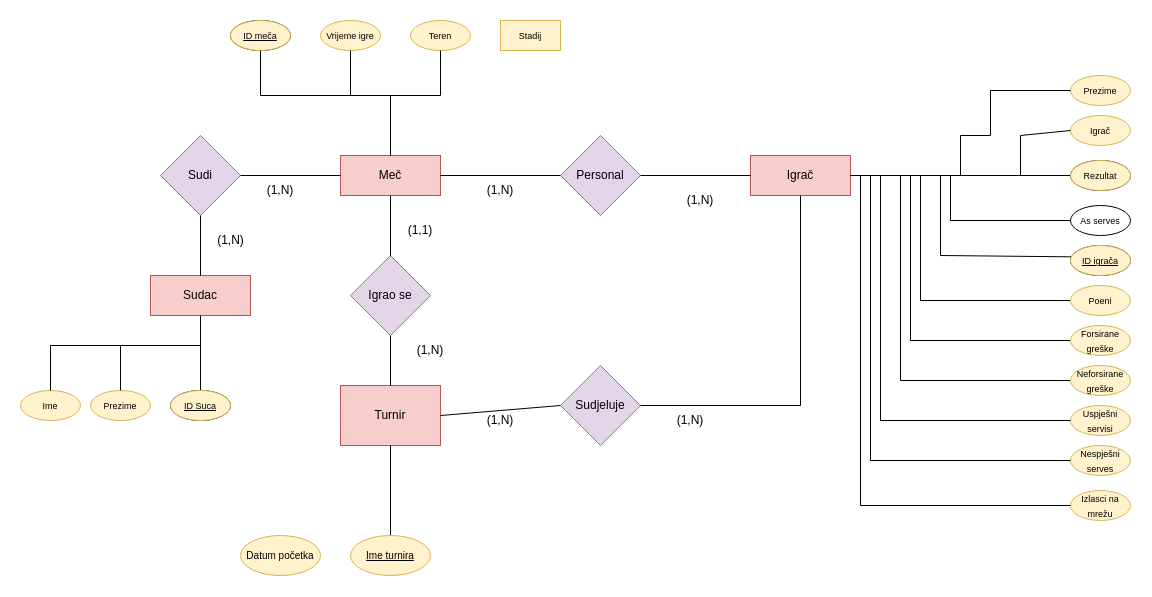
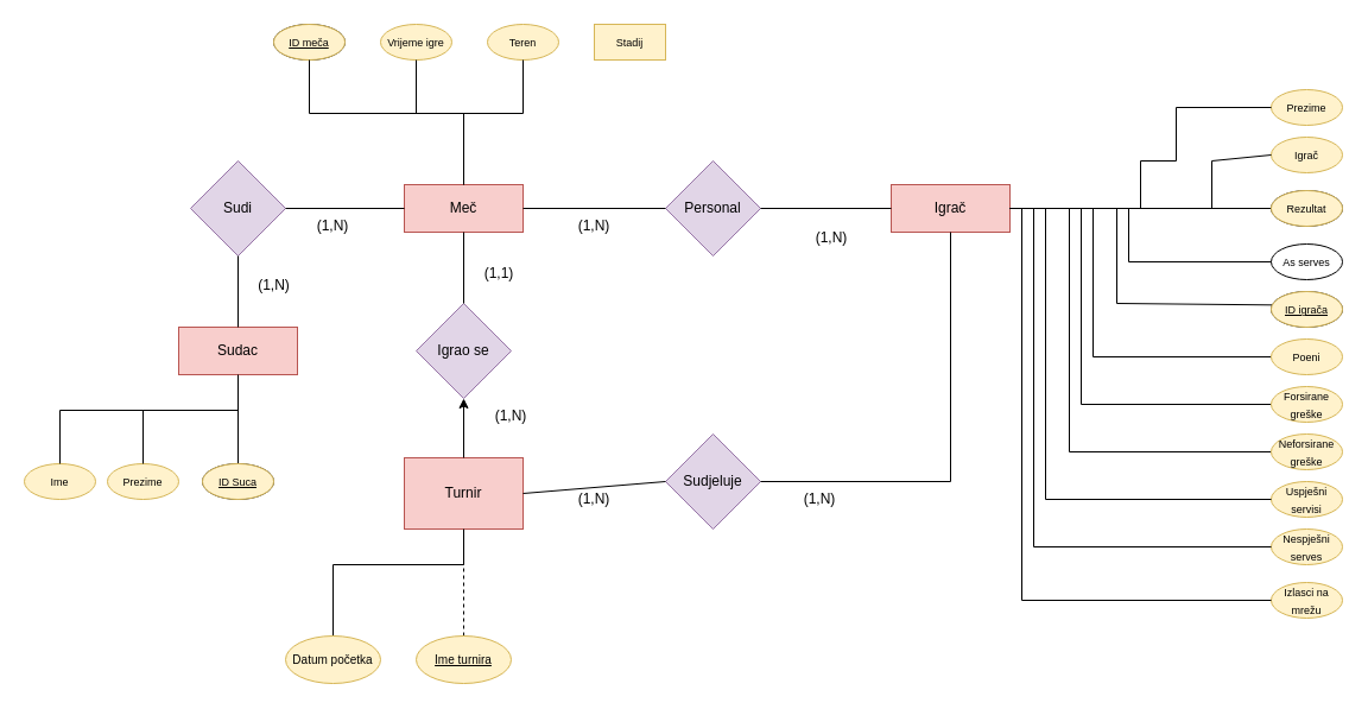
  <mxCell id="0" />
  <mxCell id="1" parent="0" />
  <mxCell id="2" value="Igrao se" style="rhombus;whiteSpace=wrap;html=1;fillColor=#e1d5e7;strokeColor=#9673a6;" vertex="1" parent="1"><mxGeometry x="350" y="255" width="80" height="80" as="geometry" /></mxCell>
  <mxCell id="3" value="Turnir" style="rounded=0;whiteSpace=wrap;html=1;fillColor=#f8cecc;strokeColor=#b85450;" vertex="1" parent="1"><mxGeometry x="340" y="385" width="100" height="60" as="geometry" /></mxCell>
- <mxCell id="4" value="" style="endArrow=none;html=1;rounded=0;exitX=0.5;exitY=0;exitDx=0;exitDy=0;entryX=0.5;entryY=1;entryDx=0;entryDy=0;" edge="1" parent="1" source="3" target="2"><mxGeometry width="50" height="50" relative="1" as="geometry"><mxPoint x="340" y="315" as="sourcePoint" /><mxPoint x="390" y="265" as="targetPoint" /></mxGeometry></mxCell>
+ <mxCell id="4" value="" style="endArrow=classic;html=1;rounded=0;exitX=0.5;exitY=0;exitDx=0;exitDy=0;entryX=0.5;entryY=1;entryDx=0;entryDy=0;" edge="1" parent="1" source="3" target="2"><mxGeometry width="50" height="50" relative="1" as="geometry"><mxPoint x="340" y="315" as="sourcePoint" /><mxPoint x="390" y="265" as="targetPoint" /></mxGeometry></mxCell>
  <mxCell id="5" value="Meč" style="rounded=0;whiteSpace=wrap;html=1;fillColor=#f8cecc;strokeColor=#b85450;" vertex="1" parent="1"><mxGeometry x="340" y="155" width="100" height="40" as="geometry" /></mxCell>
  <mxCell id="6" value="(1,N)" style="text;html=1;strokeColor=none;fillColor=none;align=center;verticalAlign=middle;whiteSpace=wrap;rounded=0;" vertex="1" parent="1"><mxGeometry x="400" y="335" width="60" height="30" as="geometry" /></mxCell>
  <mxCell id="7" value="(1,1)" style="text;html=1;strokeColor=none;fillColor=none;align=center;verticalAlign=middle;whiteSpace=wrap;rounded=0;" vertex="1" parent="1"><mxGeometry x="390" y="215" width="60" height="30" as="geometry" /></mxCell>
  <mxCell id="8" value="Sudi" style="rhombus;whiteSpace=wrap;html=1;fillColor=#e1d5e7;strokeColor=#9673a6;" vertex="1" parent="1"><mxGeometry x="160" y="135" width="80" height="80" as="geometry" /></mxCell>
  <mxCell id="9" value="" style="endArrow=none;html=1;rounded=0;exitX=1;exitY=0.5;exitDx=0;exitDy=0;" edge="1" parent="1" source="8"><mxGeometry width="50" height="50" relative="1" as="geometry"><mxPoint x="290" y="225" as="sourcePoint" /><mxPoint x="340" y="175" as="targetPoint" /></mxGeometry></mxCell>
  <mxCell id="10" value="Sudac" style="rounded=0;whiteSpace=wrap;html=1;fillColor=#f8cecc;strokeColor=#b85450;" vertex="1" parent="1"><mxGeometry x="150" y="275" width="100" height="40" as="geometry" /></mxCell>
  <mxCell id="11" value="(1,N)" style="text;html=1;strokeColor=none;fillColor=none;align=center;verticalAlign=middle;whiteSpace=wrap;rounded=0;" vertex="1" parent="1"><mxGeometry x="250" y="175" width="60" height="30" as="geometry" /></mxCell>
  <mxCell id="12" value="(1,N)" style="text;html=1;align=center;verticalAlign=middle;resizable=0;points=[];autosize=1;strokeColor=none;fillColor=none;" vertex="1" parent="1"><mxGeometry x="205" y="225" width="50" height="30" as="geometry" /></mxCell>
  <mxCell id="13" value="Personal" style="rhombus;whiteSpace=wrap;html=1;fillColor=#e1d5e7;strokeColor=#9673a6;" vertex="1" parent="1"><mxGeometry x="560" y="135" width="80" height="80" as="geometry" /></mxCell>
  <mxCell id="14" value="" style="endArrow=none;html=1;rounded=0;exitX=1;exitY=0.5;exitDx=0;exitDy=0;entryX=0;entryY=0.5;entryDx=0;entryDy=0;" edge="1" parent="1" source="5" target="13"><mxGeometry width="50" height="50" relative="1" as="geometry"><mxPoint x="460" y="225" as="sourcePoint" /><mxPoint x="510" y="175" as="targetPoint" /></mxGeometry></mxCell>
  <mxCell id="15" value="Igrač" style="rounded=0;whiteSpace=wrap;html=1;fillColor=#f8cecc;strokeColor=#b85450;" vertex="1" parent="1"><mxGeometry x="750" y="155" width="100" height="40" as="geometry" /></mxCell>
  <mxCell id="16" value="(1,N)" style="text;html=1;strokeColor=none;fillColor=none;align=center;verticalAlign=middle;whiteSpace=wrap;rounded=0;" vertex="1" parent="1"><mxGeometry x="670" y="185" width="60" height="30" as="geometry" /></mxCell>
  <mxCell id="17" value="(1,N)" style="text;html=1;strokeColor=none;fillColor=none;align=center;verticalAlign=middle;whiteSpace=wrap;rounded=0;" vertex="1" parent="1"><mxGeometry x="470" y="175" width="60" height="30" as="geometry" /></mxCell>
  <mxCell id="18" value="Sudjeluje" style="rhombus;whiteSpace=wrap;html=1;fillColor=#e1d5e7;strokeColor=#9673a6;" vertex="1" parent="1"><mxGeometry x="560" y="365" width="80" height="80" as="geometry" /></mxCell>
  <mxCell id="19" value="" style="endArrow=none;html=1;rounded=0;exitX=1;exitY=0.5;exitDx=0;exitDy=0;" edge="1" parent="1" source="3"><mxGeometry width="50" height="50" relative="1" as="geometry"><mxPoint x="510" y="455" as="sourcePoint" /><mxPoint x="560" y="405" as="targetPoint" /></mxGeometry></mxCell>
  <mxCell id="20" value="(1,N)" style="text;html=1;strokeColor=none;fillColor=none;align=center;verticalAlign=middle;whiteSpace=wrap;rounded=0;" vertex="1" parent="1"><mxGeometry x="470" y="405" width="60" height="30" as="geometry" /></mxCell>
  <mxCell id="21" value="&lt;font style=&quot;font-size: 9px;&quot;&gt;&lt;u&gt;Personal ID&lt;/u&gt;&lt;/font&gt;" style="ellipse;whiteSpace=wrap;html=1;" vertex="1" parent="1"><mxGeometry x="170" y="390" width="60" height="30" as="geometry" /></mxCell>
  <mxCell id="22" value="" style="endArrow=none;html=1;rounded=0;entryX=0.5;entryY=0;entryDx=0;entryDy=0;" edge="1" parent="1" target="46"><mxGeometry width="50" height="50" relative="1" as="geometry"><mxPoint x="200" y="315" as="sourcePoint" /><mxPoint x="199.81" y="335" as="targetPoint" /></mxGeometry></mxCell>
  <mxCell id="23" value="&lt;font size=&quot;1&quot;&gt;&lt;u&gt;Name&lt;/u&gt;&lt;/font&gt;" style="ellipse;whiteSpace=wrap;html=1;" vertex="1" parent="1"><mxGeometry x="360" y="540" width="60" height="30" as="geometry" /></mxCell>
  <mxCell id="24" value="&lt;font size=&quot;1&quot;&gt;&lt;span style=&quot;font-size: 9px;&quot;&gt;Starting date&lt;/span&gt;&lt;/font&gt;" style="ellipse;whiteSpace=wrap;html=1;" vertex="1" parent="1"><mxGeometry x="250" y="540" width="60" height="30" as="geometry" /></mxCell>
- <mxCell id="25" value="" style="endArrow=none;html=1;rounded=0;entryX=0.5;entryY=1;entryDx=0;entryDy=0;exitX=0.5;exitY=0;exitDx=0;exitDy=0;" edge="1" parent="1" source="47" target="3"><mxGeometry width="50" height="50" relative="1" as="geometry"><mxPoint x="340" y="465" as="sourcePoint" /><mxPoint x="390" y="415" as="targetPoint" /></mxGeometry></mxCell>
+ <mxCell id="25" value="" style="endArrow=none;html=1;rounded=0;entryX=0.5;entryY=1;entryDx=0;entryDy=0;exitX=0.5;exitY=0;exitDx=0;exitDy=0;dashed=1;" edge="1" parent="1" source="47" target="3"><mxGeometry width="50" height="50" relative="1" as="geometry"><mxPoint x="340" y="465" as="sourcePoint" /><mxPoint x="390" y="415" as="targetPoint" /></mxGeometry></mxCell>
+ <mxCell id="26" value="" style="endArrow=none;html=1;rounded=0;entryX=0.5;entryY=1;entryDx=0;entryDy=0;exitX=0.5;exitY=0;exitDx=0;exitDy=0;" edge="1" parent="1" source="48" target="3"><mxGeometry width="50" height="50" relative="1" as="geometry"><mxPoint x="350" y="475" as="sourcePoint" /><mxPoint x="400" y="435" as="targetPoint" /><Array as="points"><mxPoint x="280" y="475" /><mxPoint x="390" y="475" /></Array></mxGeometry></mxCell>
  <mxCell id="27" value="&lt;font style=&quot;font-size: 9px;&quot;&gt;&lt;u&gt;Match ID&lt;/u&gt;&lt;/font&gt;" style="ellipse;whiteSpace=wrap;html=1;" vertex="1" parent="1"><mxGeometry x="230" y="20" width="60" height="30" as="geometry" /></mxCell>
  <mxCell id="28" value="" style="endArrow=none;html=1;rounded=0;" edge="1" parent="1"><mxGeometry width="50" height="50" relative="1" as="geometry"><mxPoint x="640" y="405" as="sourcePoint" /><mxPoint x="800" y="405" as="targetPoint" /></mxGeometry></mxCell>
  <mxCell id="29" value="(1,N)" style="text;html=1;strokeColor=none;fillColor=none;align=center;verticalAlign=middle;whiteSpace=wrap;rounded=0;" vertex="1" parent="1"><mxGeometry x="660" y="405" width="60" height="30" as="geometry" /></mxCell>
  <mxCell id="30" value="&lt;font style=&quot;font-size: 9px;&quot;&gt;&lt;u&gt;Personal ID&lt;/u&gt;&lt;/font&gt;" style="ellipse;whiteSpace=wrap;html=1;" vertex="1" parent="1"><mxGeometry x="1070" y="245" width="60" height="30" as="geometry" /></mxCell>
  <mxCell id="31" value="&lt;font size=&quot;1&quot;&gt;&lt;span style=&quot;font-size: 9px;&quot;&gt;As serves&lt;/span&gt;&lt;/font&gt;" style="ellipse;whiteSpace=wrap;html=1;" vertex="1" parent="1"><mxGeometry x="1070" y="205" width="60" height="30" as="geometry" /></mxCell>
  <mxCell id="32" value="&lt;font size=&quot;1&quot;&gt;&lt;span style=&quot;font-size: 9px;&quot;&gt;Resault&lt;/span&gt;&lt;/font&gt;" style="ellipse;whiteSpace=wrap;html=1;" vertex="1" parent="1"><mxGeometry x="1070" y="160" width="60" height="30" as="geometry" /></mxCell>
  <mxCell id="33" value="" style="endArrow=none;html=1;rounded=0;entryX=0;entryY=0.5;entryDx=0;entryDy=0;exitX=1;exitY=0.5;exitDx=0;exitDy=0;" edge="1" parent="1" source="15" target="32"><mxGeometry width="50" height="50" relative="1" as="geometry"><mxPoint x="650" y="205" as="sourcePoint" /><mxPoint x="700" y="155" as="targetPoint" /></mxGeometry></mxCell>
  <mxCell id="34" value="" style="endArrow=none;html=1;rounded=0;entryX=0;entryY=0.5;entryDx=0;entryDy=0;exitX=1;exitY=0.5;exitDx=0;exitDy=0;" edge="1" parent="1" source="15" target="31"><mxGeometry width="50" height="50" relative="1" as="geometry"><mxPoint x="650" y="205" as="sourcePoint" /><mxPoint x="700" y="155" as="targetPoint" /><Array as="points"><mxPoint x="950" y="175" /><mxPoint x="950" y="220" /></Array></mxGeometry></mxCell>
  <mxCell id="35" value="" style="endArrow=none;html=1;rounded=0;entryX=0.017;entryY=0.378;entryDx=0;entryDy=0;entryPerimeter=0;exitX=1;exitY=0.5;exitDx=0;exitDy=0;" edge="1" parent="1" source="15" target="30"><mxGeometry width="50" height="50" relative="1" as="geometry"><mxPoint x="650" y="205" as="sourcePoint" /><mxPoint x="830" y="-35" as="targetPoint" /><Array as="points"><mxPoint x="940" y="175" /><mxPoint x="940" y="255" /></Array></mxGeometry></mxCell>
  <mxCell id="36" value="" style="endArrow=none;html=1;rounded=0;entryX=0;entryY=0.5;entryDx=0;entryDy=0;exitX=1;exitY=0.5;exitDx=0;exitDy=0;" edge="1" parent="1" source="15" target="39"><mxGeometry width="50" height="50" relative="1" as="geometry"><mxPoint x="650" y="205" as="sourcePoint" /><mxPoint x="1070" y="340" as="targetPoint" /><Array as="points"><mxPoint x="920" y="175" /><mxPoint x="920" y="300" /></Array></mxGeometry></mxCell>
  <mxCell id="37" value="" style="endArrow=none;html=1;rounded=0;entryX=0;entryY=0.5;entryDx=0;entryDy=0;exitX=1;exitY=0.5;exitDx=0;exitDy=0;" edge="1" parent="1" source="15" target="64"><mxGeometry width="50" height="50" relative="1" as="geometry"><mxPoint x="650" y="205" as="sourcePoint" /><mxPoint x="1000" y="385" as="targetPoint" /><Array as="points"><mxPoint x="910" y="175" /><mxPoint x="910" y="340" /></Array></mxGeometry></mxCell>
  <mxCell id="38" value="" style="endArrow=none;html=1;rounded=0;entryX=0;entryY=0.5;entryDx=0;entryDy=0;exitX=1;exitY=0.5;exitDx=0;exitDy=0;" edge="1" parent="1" source="15" target="65"><mxGeometry width="50" height="50" relative="1" as="geometry"><mxPoint x="650" y="205" as="sourcePoint" /><mxPoint x="1000" y="435" as="targetPoint" /><Array as="points"><mxPoint x="900" y="175" /><mxPoint x="900" y="380" /></Array></mxGeometry></mxCell>
  <mxCell id="39" value="&lt;font size=&quot;1&quot;&gt;&lt;span style=&quot;font-size: 9px;&quot;&gt;Poeni&lt;/span&gt;&lt;/font&gt;" style="ellipse;whiteSpace=wrap;html=1;fillColor=#fff2cc;strokeColor=#d6b656;" vertex="1" parent="1"><mxGeometry x="1070" y="285" width="60" height="30" as="geometry" /></mxCell>
  <mxCell id="40" value="&lt;font style=&quot;font-size: 9px;&quot;&gt;&lt;u&gt;ID igrača&lt;/u&gt;&lt;/font&gt;" style="ellipse;whiteSpace=wrap;html=1;fillColor=#fff2cc;strokeColor=#d6b656;" vertex="1" parent="1"><mxGeometry x="1070" y="245" width="60" height="30" as="geometry" /></mxCell>
  <mxCell id="41" value="&lt;font size=&quot;1&quot;&gt;&lt;span style=&quot;font-size: 9px;&quot;&gt;Rezultat&lt;/span&gt;&lt;/font&gt;" style="ellipse;whiteSpace=wrap;html=1;fillColor=#fff2cc;strokeColor=#d6b656;" vertex="1" parent="1"><mxGeometry x="1070" y="160" width="60" height="30" as="geometry" /></mxCell>
  <mxCell id="42" value="&lt;font size=&quot;1&quot;&gt;&lt;span style=&quot;font-size: 9px;&quot;&gt;Vrijeme igre&lt;/span&gt;&lt;/font&gt;" style="ellipse;whiteSpace=wrap;html=1;fillColor=#fff2cc;strokeColor=#d6b656;" vertex="1" parent="1"><mxGeometry x="320" y="20" width="60" height="30" as="geometry" /></mxCell>
  <mxCell id="43" value="&lt;font size=&quot;1&quot;&gt;&lt;span style=&quot;font-size: 9px;&quot;&gt;Stadij&lt;/span&gt;&lt;/font&gt;" style="whiteSpace=wrap;html=1;fillColor=#fff2cc;strokeColor=#d6b656;rounded=0;" vertex="1" parent="1"><mxGeometry x="500" y="20" width="60" height="30" as="geometry" /></mxCell>
  <mxCell id="44" value="&lt;font style=&quot;font-size: 9px;&quot;&gt;Teren&lt;/font&gt;" style="ellipse;whiteSpace=wrap;html=1;fillColor=#fff2cc;strokeColor=#d6b656;" vertex="1" parent="1"><mxGeometry x="410" y="20" width="60" height="30" as="geometry" /></mxCell>
  <mxCell id="45" value="&lt;font style=&quot;font-size: 9px;&quot;&gt;&lt;u&gt;ID meča&lt;/u&gt;&lt;/font&gt;" style="ellipse;whiteSpace=wrap;html=1;fillColor=#fff2cc;strokeColor=#d6b656;" vertex="1" parent="1"><mxGeometry x="230" y="20" width="60" height="30" as="geometry" /></mxCell>
  <mxCell id="46" value="&lt;font style=&quot;font-size: 9px;&quot;&gt;&lt;u&gt;ID Suca&lt;/u&gt;&lt;/font&gt;" style="ellipse;whiteSpace=wrap;html=1;fillColor=#fff2cc;strokeColor=#d6b656;" vertex="1" parent="1"><mxGeometry x="170" y="390" width="60" height="30" as="geometry" /></mxCell>
  <mxCell id="47" value="&lt;font size=&quot;1&quot;&gt;&lt;u&gt;Ime turnira&lt;/u&gt;&lt;/font&gt;" style="ellipse;whiteSpace=wrap;html=1;fillColor=#fff2cc;strokeColor=#d6b656;" vertex="1" parent="1"><mxGeometry x="350" y="535" width="80" height="40" as="geometry" /></mxCell>
  <mxCell id="48" value="&lt;font size=&quot;1&quot;&gt;Datum početka&lt;/font&gt;" style="ellipse;whiteSpace=wrap;html=1;fillColor=#fff2cc;strokeColor=#d6b656;" vertex="1" parent="1"><mxGeometry x="240" y="535" width="80" height="40" as="geometry" /></mxCell>
  <mxCell id="49" value="" style="endArrow=none;html=1;rounded=0;entryX=0;entryY=0.5;entryDx=0;entryDy=0;" edge="1" parent="1" target="15"><mxGeometry width="50" height="50" relative="1" as="geometry"><mxPoint x="640" y="175" as="sourcePoint" /><mxPoint x="690" y="125" as="targetPoint" /></mxGeometry></mxCell>
  <mxCell id="50" value="" style="endArrow=none;html=1;rounded=0;entryX=0.5;entryY=1;entryDx=0;entryDy=0;" edge="1" parent="1" target="8"><mxGeometry width="50" height="50" relative="1" as="geometry"><mxPoint x="200" y="275" as="sourcePoint" /><mxPoint x="250" y="225" as="targetPoint" /></mxGeometry></mxCell>
  <mxCell id="51" value="" style="endArrow=none;html=1;rounded=0;entryX=0.5;entryY=1;entryDx=0;entryDy=0;" edge="1" parent="1" target="5"><mxGeometry width="50" height="50" relative="1" as="geometry"><mxPoint x="390" y="255" as="sourcePoint" /><mxPoint x="440" y="205" as="targetPoint" /></mxGeometry></mxCell>
  <mxCell id="52" value="" style="endArrow=none;html=1;rounded=0;entryX=0.5;entryY=1;entryDx=0;entryDy=0;" edge="1" parent="1" target="15"><mxGeometry width="50" height="50" relative="1" as="geometry"><mxPoint x="800" y="405" as="sourcePoint" /><mxPoint x="790" y="225" as="targetPoint" /></mxGeometry></mxCell>
  <mxCell id="53" value="&lt;font size=&quot;1&quot;&gt;&lt;span style=&quot;font-size: 9px;&quot;&gt;Ime&lt;/span&gt;&lt;/font&gt;" style="ellipse;whiteSpace=wrap;html=1;fillColor=#fff2cc;strokeColor=#d6b656;" vertex="1" parent="1"><mxGeometry x="20" y="390" width="60" height="30" as="geometry" /></mxCell>
  <mxCell id="54" value="&lt;font size=&quot;1&quot;&gt;&lt;span style=&quot;font-size: 9px;&quot;&gt;Prezime&lt;/span&gt;&lt;/font&gt;" style="ellipse;whiteSpace=wrap;html=1;fillColor=#fff2cc;strokeColor=#d6b656;" vertex="1" parent="1"><mxGeometry x="90" y="390" width="60" height="30" as="geometry" /></mxCell>
  <mxCell id="55" value="" style="endArrow=none;html=1;rounded=0;" edge="1" parent="1"><mxGeometry width="50" height="50" relative="1" as="geometry"><mxPoint x="120" y="390" as="sourcePoint" /><mxPoint x="200" y="345" as="targetPoint" /><Array as="points"><mxPoint x="120" y="345" /></Array></mxGeometry></mxCell>
  <mxCell id="56" value="" style="endArrow=none;html=1;rounded=0;exitX=0.5;exitY=0;exitDx=0;exitDy=0;" edge="1" parent="1" source="53"><mxGeometry width="50" height="50" relative="1" as="geometry"><mxPoint x="60" y="355" as="sourcePoint" /><mxPoint x="200" y="345" as="targetPoint" /><Array as="points"><mxPoint x="50" y="345" /></Array></mxGeometry></mxCell>
  <mxCell id="57" value="&lt;font size=&quot;1&quot;&gt;&lt;span style=&quot;font-size: 9px;&quot;&gt;Prezime&lt;/span&gt;&lt;/font&gt;" style="ellipse;whiteSpace=wrap;html=1;fillColor=#fff2cc;strokeColor=#d6b656;" vertex="1" parent="1"><mxGeometry x="1070" y="75" width="60" height="30" as="geometry" /></mxCell>
  <mxCell id="58" value="&lt;font size=&quot;1&quot;&gt;&lt;span style=&quot;font-size: 9px;&quot;&gt;Igrač&lt;/span&gt;&lt;/font&gt;" style="ellipse;whiteSpace=wrap;html=1;fillColor=#fff2cc;strokeColor=#d6b656;" vertex="1" parent="1"><mxGeometry x="1070" y="115" width="60" height="30" as="geometry" /></mxCell>
  <mxCell id="59" value="" style="endArrow=none;html=1;rounded=0;entryX=0;entryY=0.5;entryDx=0;entryDy=0;" edge="1" parent="1" target="57"><mxGeometry width="50" height="50" relative="1" as="geometry"><mxPoint x="960" y="175" as="sourcePoint" /><mxPoint x="1030" y="115" as="targetPoint" /><Array as="points"><mxPoint x="960" y="135" /><mxPoint x="990" y="135" /><mxPoint x="990" y="90" /></Array></mxGeometry></mxCell>
  <mxCell id="60" value="" style="endArrow=none;html=1;rounded=0;entryX=0;entryY=0.5;entryDx=0;entryDy=0;exitX=1;exitY=0.5;exitDx=0;exitDy=0;" edge="1" parent="1" source="15" target="58"><mxGeometry width="50" height="50" relative="1" as="geometry"><mxPoint x="1010" y="165" as="sourcePoint" /><mxPoint x="1060" y="115" as="targetPoint" /><Array as="points"><mxPoint x="1020" y="175" /><mxPoint x="1020" y="135" /></Array></mxGeometry></mxCell>
  <mxCell id="61" value="" style="endArrow=none;html=1;rounded=0;entryX=0.5;entryY=1;entryDx=0;entryDy=0;exitX=0.5;exitY=0;exitDx=0;exitDy=0;" edge="1" parent="1" source="5" target="27"><mxGeometry width="50" height="50" relative="1" as="geometry"><mxPoint x="390" y="155" as="sourcePoint" /><mxPoint x="260" y="50" as="targetPoint" /><Array as="points"><mxPoint x="390" y="95" /><mxPoint x="260" y="95" /></Array></mxGeometry></mxCell>
  <mxCell id="62" value="" style="endArrow=none;html=1;rounded=0;" edge="1" parent="1"><mxGeometry width="50" height="50" relative="1" as="geometry"><mxPoint x="390" y="95" as="sourcePoint" /><mxPoint x="350" y="50" as="targetPoint" /><Array as="points"><mxPoint x="350" y="95" /></Array></mxGeometry></mxCell>
  <mxCell id="63" value="" style="endArrow=none;html=1;rounded=0;entryX=0.5;entryY=1;entryDx=0;entryDy=0;exitX=0.5;exitY=0;exitDx=0;exitDy=0;" edge="1" parent="1" source="5" target="44"><mxGeometry width="50" height="50" relative="1" as="geometry"><mxPoint x="390" y="155" as="sourcePoint" /><mxPoint x="440" y="50" as="targetPoint" /><Array as="points"><mxPoint x="390" y="95" /><mxPoint x="440" y="95" /></Array></mxGeometry></mxCell>
  <mxCell id="64" value="&lt;font size=&quot;1&quot;&gt;&lt;span style=&quot;font-size: 9px;&quot;&gt;Forsirane greške&lt;/span&gt;&lt;/font&gt;" style="ellipse;whiteSpace=wrap;html=1;fillColor=#fff2cc;strokeColor=#d6b656;" vertex="1" parent="1"><mxGeometry x="1070" y="325" width="60" height="30" as="geometry" /></mxCell>
  <mxCell id="65" value="&lt;font size=&quot;1&quot;&gt;&lt;span style=&quot;font-size: 9px;&quot;&gt;Neforsirane greške&lt;/span&gt;&lt;/font&gt;" style="ellipse;whiteSpace=wrap;html=1;fillColor=#fff2cc;strokeColor=#d6b656;" vertex="1" parent="1"><mxGeometry x="1070" y="365" width="60" height="30" as="geometry" /></mxCell>
  <mxCell id="66" value="&lt;font size=&quot;1&quot;&gt;&lt;span style=&quot;font-size: 9px;&quot;&gt;Uspješni&lt;br&gt;servisi&lt;br&gt;&lt;/span&gt;&lt;/font&gt;" style="ellipse;whiteSpace=wrap;html=1;fillColor=#fff2cc;strokeColor=#d6b656;" vertex="1" parent="1"><mxGeometry x="1070" y="405" width="60" height="30" as="geometry" /></mxCell>
  <mxCell id="67" value="&lt;font size=&quot;1&quot;&gt;&lt;span style=&quot;font-size: 9px;&quot;&gt;Nespješni&lt;br&gt;serves&lt;br&gt;&lt;/span&gt;&lt;/font&gt;" style="ellipse;whiteSpace=wrap;html=1;fillColor=#fff2cc;strokeColor=#d6b656;" vertex="1" parent="1"><mxGeometry x="1070" y="445" width="60" height="30" as="geometry" /></mxCell>
  <mxCell id="68" value="" style="endArrow=none;html=1;rounded=0;exitX=0;exitY=0.5;exitDx=0;exitDy=0;" edge="1" parent="1" source="66"><mxGeometry width="50" height="50" relative="1" as="geometry"><mxPoint x="830" y="225" as="sourcePoint" /><mxPoint x="880" y="175" as="targetPoint" /><Array as="points"><mxPoint x="880" y="420" /></Array></mxGeometry></mxCell>
  <mxCell id="69" value="" style="endArrow=none;html=1;rounded=0;entryX=0;entryY=0.5;entryDx=0;entryDy=0;" edge="1" parent="1" target="67"><mxGeometry width="50" height="50" relative="1" as="geometry"><mxPoint x="870" y="175" as="sourcePoint" /><mxPoint x="1020" y="465" as="targetPoint" /><Array as="points"><mxPoint x="870" y="460" /></Array></mxGeometry></mxCell>
  <mxCell id="70" value="&lt;font size=&quot;1&quot;&gt;&lt;span style=&quot;font-size: 9px;&quot;&gt;Izlasci na mrežu&lt;br&gt;&lt;/span&gt;&lt;/font&gt;" style="ellipse;whiteSpace=wrap;html=1;fillColor=#fff2cc;strokeColor=#d6b656;" vertex="1" parent="1"><mxGeometry x="1070" y="490" width="60" height="30" as="geometry" /></mxCell>
  <mxCell id="71" value="" style="endArrow=none;html=1;rounded=0;entryX=1;entryY=0.5;entryDx=0;entryDy=0;exitX=0;exitY=0.5;exitDx=0;exitDy=0;" edge="1" parent="1" source="70" target="15"><mxGeometry width="50" height="50" relative="1" as="geometry"><mxPoint x="810" y="275" as="sourcePoint" /><mxPoint x="860" y="170" as="targetPoint" /><Array as="points"><mxPoint x="860" y="505" /><mxPoint x="860" y="175" /></Array></mxGeometry></mxCell>
